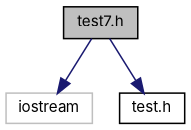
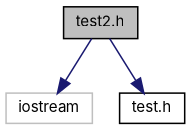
  digraph {
    fontname=Inter
    node [color=black fillcolor=white fontname=Inter fontsize=10 shape=record style=filled]
    edge [color=midnightblue fontname=Inter fontsize=10 labelfontname=Helvetica labelfontsize=10 style=solid]
-   n1 [fillcolor=grey75 fontcolor=black height=0.2 label="test7.h" width=0.4]
+   n1 [fillcolor=grey75 fontcolor=black height=0.2 label="test2.h" width=0.4]
    n2 [color=grey75 height=0.2 label=iostream width=0.4]
    n3 [height=0.2 label="test.h" width=0.4]
    n1 -> n2
    n1 -> n3
  }
